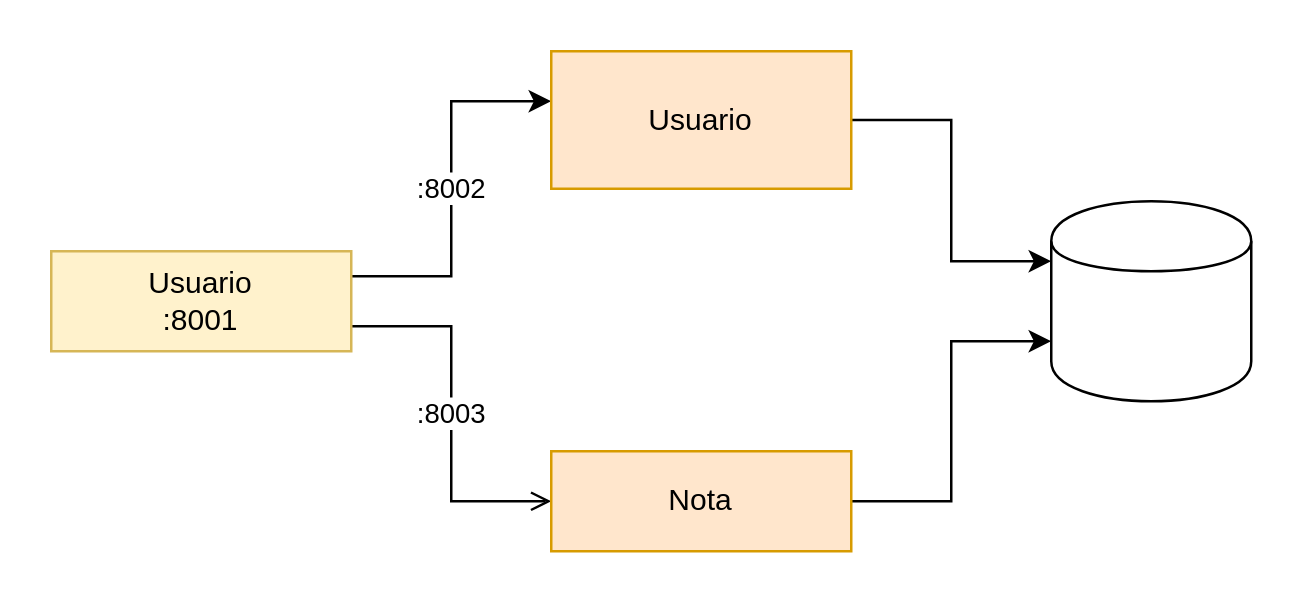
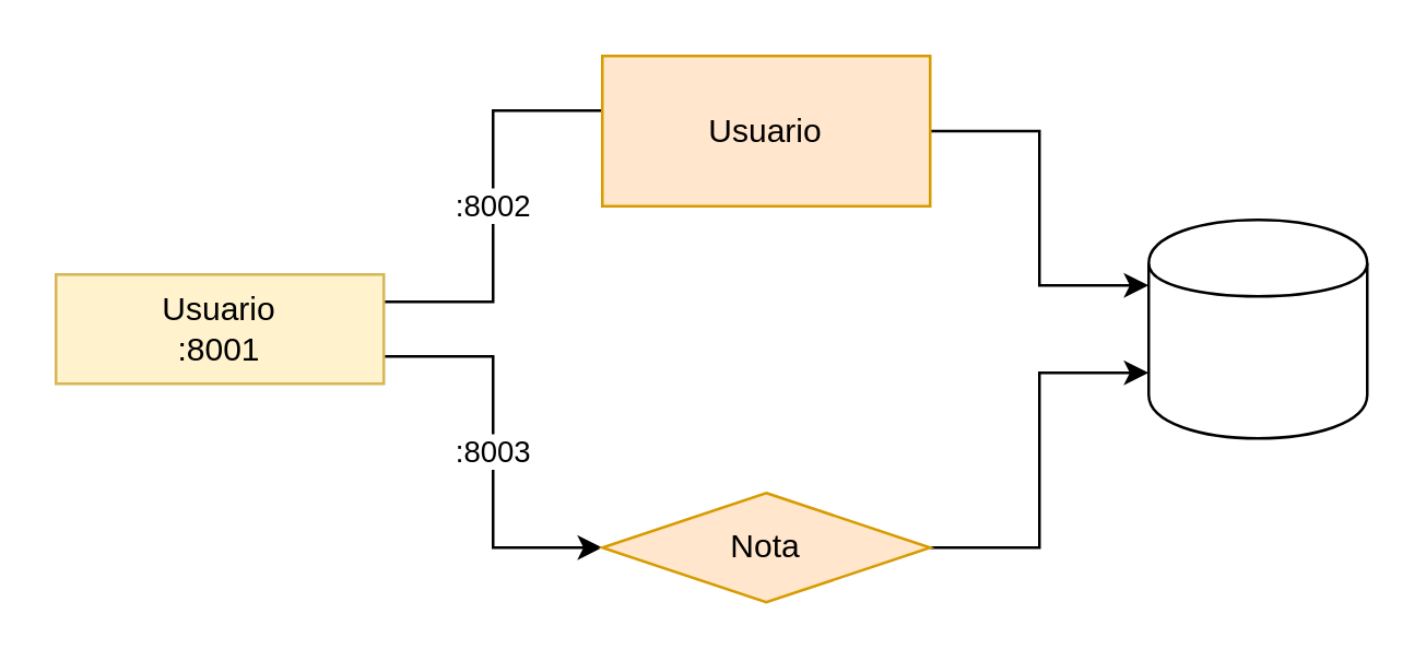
  <mxCell id="0" />
  <mxCell id="1" parent="0" />
- <mxCell id="2" value=":8002" style="edgeStyle=orthogonalEdgeStyle;rounded=0;orthogonalLoop=1;jettySize=auto;html=1;exitX=1;exitY=0.25;exitDx=0;exitDy=0;" edge="1" parent="1" source="4" target="6"><mxGeometry relative="1" as="geometry"><Array as="points"><mxPoint x="180" y="110" /><mxPoint x="180" y="40" /></Array></mxGeometry></mxCell>
- <mxCell id="3" value=":8003" style="edgeStyle=orthogonalEdgeStyle;rounded=0;orthogonalLoop=1;jettySize=auto;html=1;exitX=1;exitY=0.75;exitDx=0;exitDy=0;entryX=0;entryY=0.5;entryDx=0;entryDy=0;endArrow=open;" edge="1" parent="1" source="4" target="8"><mxGeometry relative="1" as="geometry" /></mxCell>
+ <mxCell id="2" value=":8002" style="edgeStyle=orthogonalEdgeStyle;rounded=0;orthogonalLoop=1;jettySize=auto;html=1;exitX=1;exitY=0.25;exitDx=0;exitDy=0;endArrow=none;" edge="1" parent="1" source="4" target="6"><mxGeometry relative="1" as="geometry"><Array as="points"><mxPoint x="180" y="110" /><mxPoint x="180" y="40" /></Array></mxGeometry></mxCell>
+ <mxCell id="3" value=":8003" style="edgeStyle=orthogonalEdgeStyle;rounded=0;orthogonalLoop=1;jettySize=auto;html=1;exitX=1;exitY=0.75;exitDx=0;exitDy=0;entryX=0;entryY=0.5;entryDx=0;entryDy=0;" edge="1" parent="1" source="4" target="8"><mxGeometry relative="1" as="geometry" /></mxCell>
  <mxCell id="4" value="Usuario&lt;br&gt;:8001" style="rounded=0;whiteSpace=wrap;html=1;fillColor=#fff2cc;strokeColor=#d6b656;" vertex="1" parent="1"><mxGeometry x="20" y="100" width="120" height="40" as="geometry" /></mxCell>
  <mxCell id="5" style="edgeStyle=orthogonalEdgeStyle;rounded=0;orthogonalLoop=1;jettySize=auto;html=1;exitX=1;exitY=0.5;exitDx=0;exitDy=0;entryX=0;entryY=0.3;entryDx=0;entryDy=0;" edge="1" parent="1" source="6" target="9"><mxGeometry relative="1" as="geometry" /></mxCell>
  <mxCell id="6" value="Usuario" style="rounded=0;whiteSpace=wrap;html=1;fillColor=#ffe6cc;strokeColor=#d79b00;" vertex="1" parent="1"><mxGeometry x="220" y="20" width="120" height="55" as="geometry" /></mxCell>
  <mxCell id="7" style="edgeStyle=orthogonalEdgeStyle;rounded=0;orthogonalLoop=1;jettySize=auto;html=1;exitX=1;exitY=0.5;exitDx=0;exitDy=0;entryX=0;entryY=0.7;entryDx=0;entryDy=0;" edge="1" parent="1" source="8" target="9"><mxGeometry relative="1" as="geometry" /></mxCell>
- <mxCell id="8" value="Nota" style="rounded=0;whiteSpace=wrap;html=1;fillColor=#ffe6cc;strokeColor=#d79b00;" vertex="1" parent="1"><mxGeometry x="220" y="180" width="120" height="40" as="geometry" /></mxCell>
+ <mxCell id="8" value="Nota" style="rhombus;whiteSpace=wrap;html=1;fillColor=#ffe6cc;strokeColor=#d79b00;" vertex="1" parent="1"><mxGeometry x="220" y="180" width="120" height="40" as="geometry" /></mxCell>
  <mxCell id="9" value="" style="shape=cylinder;whiteSpace=wrap;html=1;boundedLbl=1;backgroundOutline=1;" vertex="1" parent="1"><mxGeometry x="420" y="80" width="80" height="80" as="geometry" /></mxCell>
